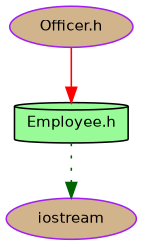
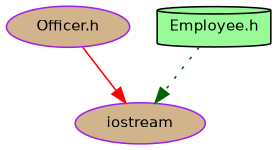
  digraph {
    node [color=purple fillcolor=tan fontname=Helvetica fontsize=10 shape=ellipse style=filled]
    edge [fontname=Helvetica fontsize=10 labelfontname=Helvetica labelfontsize=10]
    n1 [fontcolor=black height=0.2 label="Officer.h" width=0.4]
    n2 [color=black fillcolor=palegreen height=0.2 label="Employee.h" shape=cylinder width=0.4]
    n3 [height=0.2 label=iostream width=0.4]
-   n1 -> n2 [color=red style=solid]
+   n1 -> n3 [color=red style=solid]
    n2 -> n3 [color=darkgreen style=dotted]
  }
